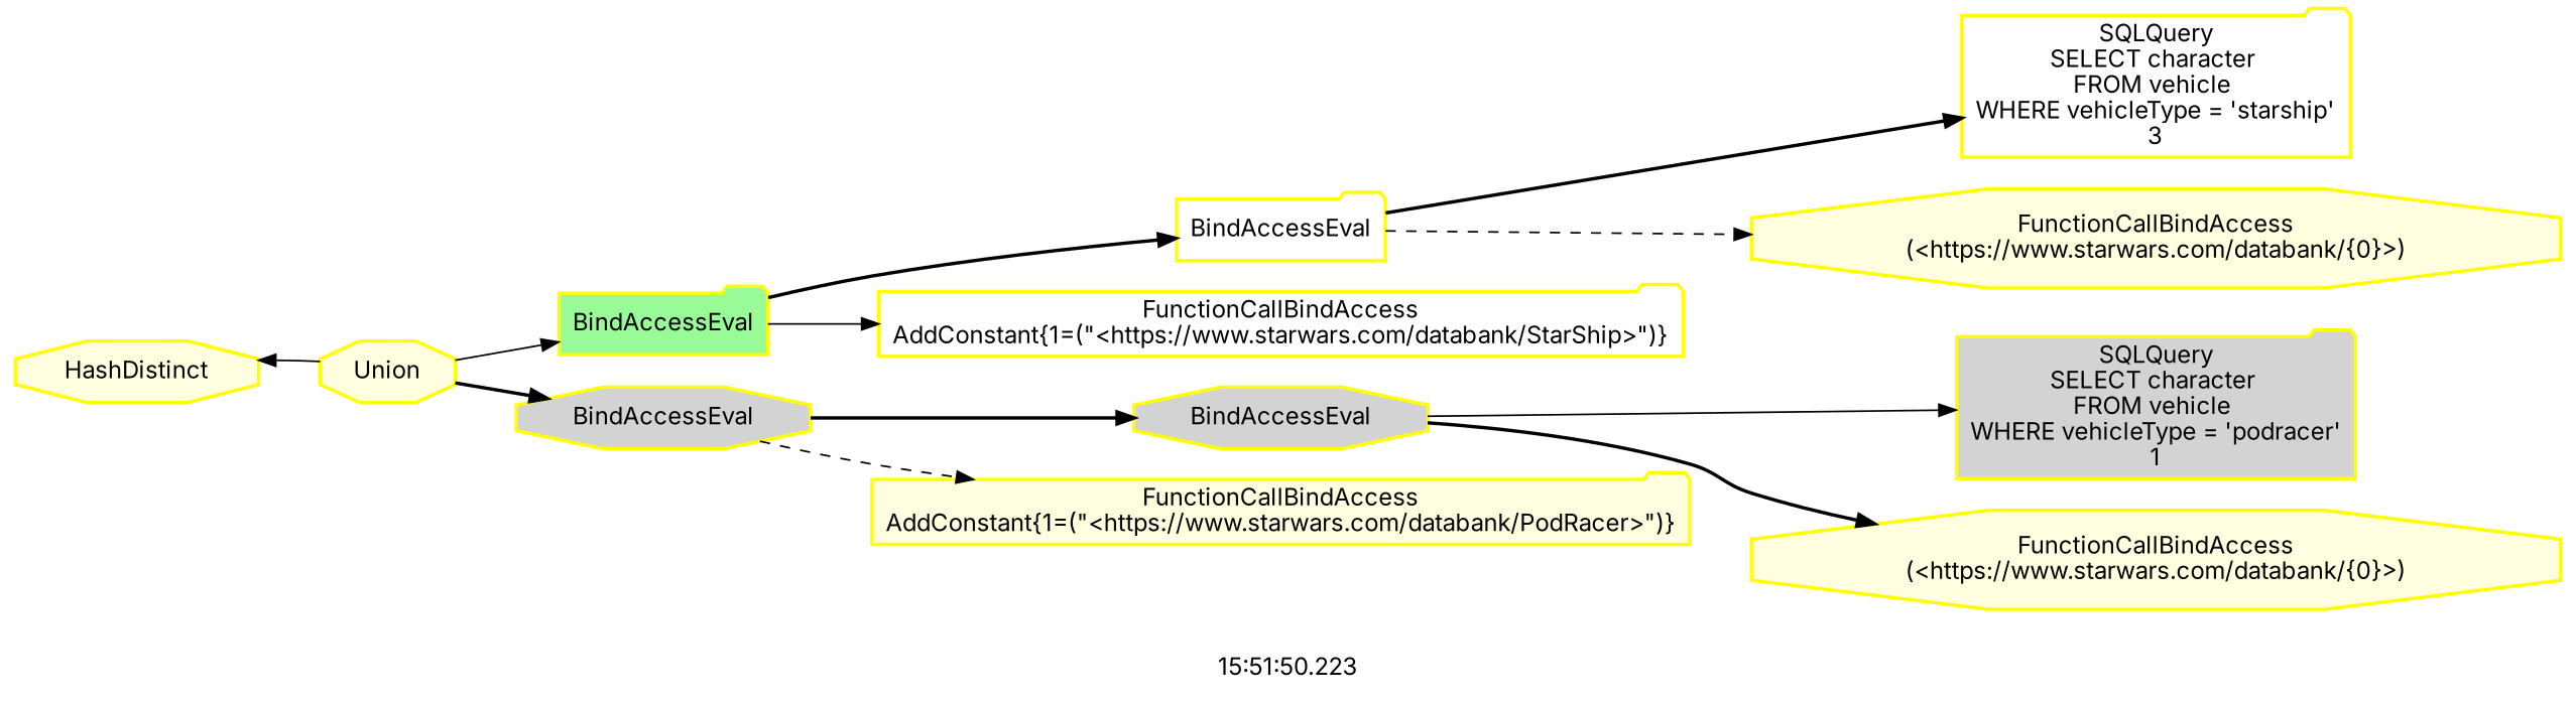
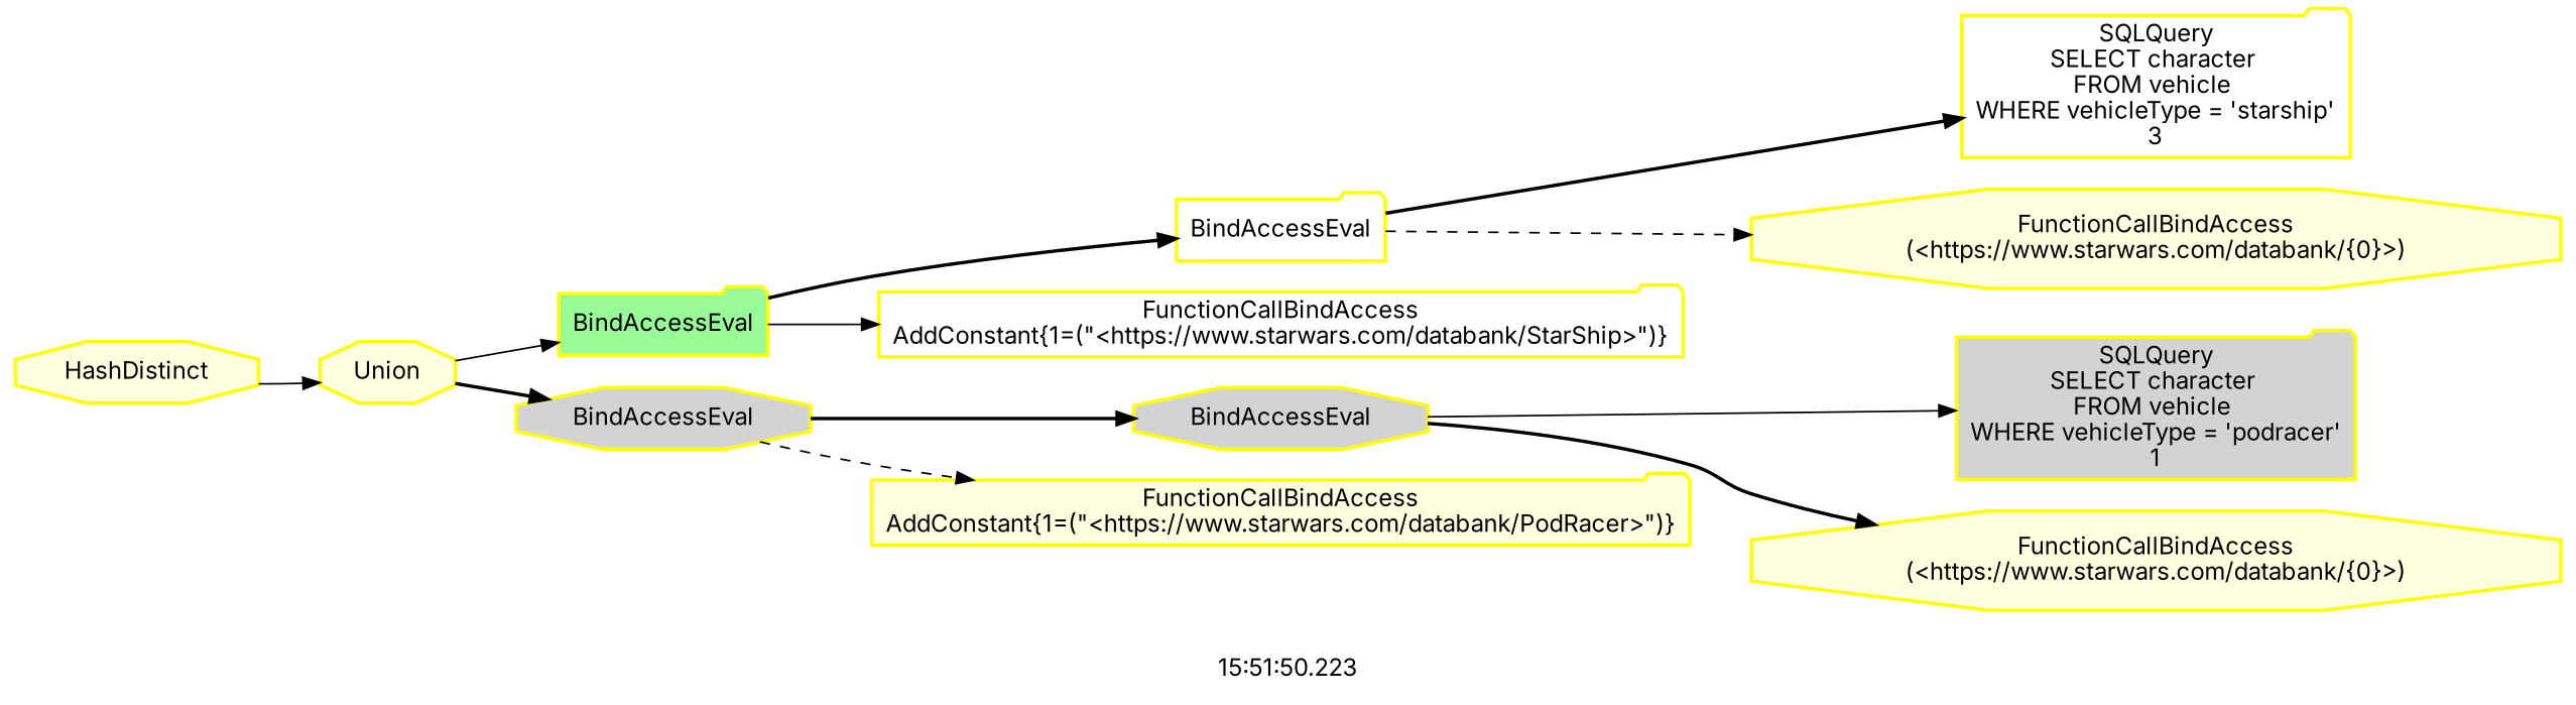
  digraph {
    label="15:51:50.223"
    rankdir=LR
    fontname=Inter
    node [color=yellow fontcolor=black shape=octagon style="bold,filled" fillcolor=lightyellow fontname=Inter]
    edge [color=black style=bold fontname=Inter]
    n1 [label=HashDistinct]
    n2 [label=Union]
    n3 [label=BindAccessEval shape=folder fillcolor=palegreen]
    n4 [label=BindAccessEval fillcolor=lightgrey]
    n5 [label=BindAccessEval shape=folder fillcolor=white]
    n6 [label="FunctionCallBindAccess\nAddConstant{1=(\"<https://www.starwars.com/databank/StarShip>\")}" shape=folder fillcolor=white]
    n7 [label="SQLQuery\nSELECT character \nFROM vehicle \nWHERE vehicleType = 'starship'\n3" shape=folder fillcolor=white]
    n8 [label="FunctionCallBindAccess\n(<https://www.starwars.com/databank/{0}>)"]
    n9 [label=BindAccessEval fillcolor=lightgrey]
    n10 [label="FunctionCallBindAccess\nAddConstant{1=(\"<https://www.starwars.com/databank/PodRacer>\")}" shape=folder]
    n11 [label="SQLQuery\nSELECT character \nFROM vehicle \nWHERE vehicleType = 'podracer'\n1" shape=folder fillcolor=lightgrey]
    n12 [label="FunctionCallBindAccess\n(<https://www.starwars.com/databank/{0}>)"]
-   n2 -> n1 [style=solid]
+   n1 -> n2 [style=solid]
    n2 -> n3 [style=solid]
    n2 -> n4
    n3 -> n5
    n3 -> n6 [style=solid]
    n4 -> n9
    n4 -> n10 [style=dashed]
    n5 -> n7
    n5 -> n8 [style=dashed]
    n9 -> n11 [style=solid]
    n9 -> n12
  }
